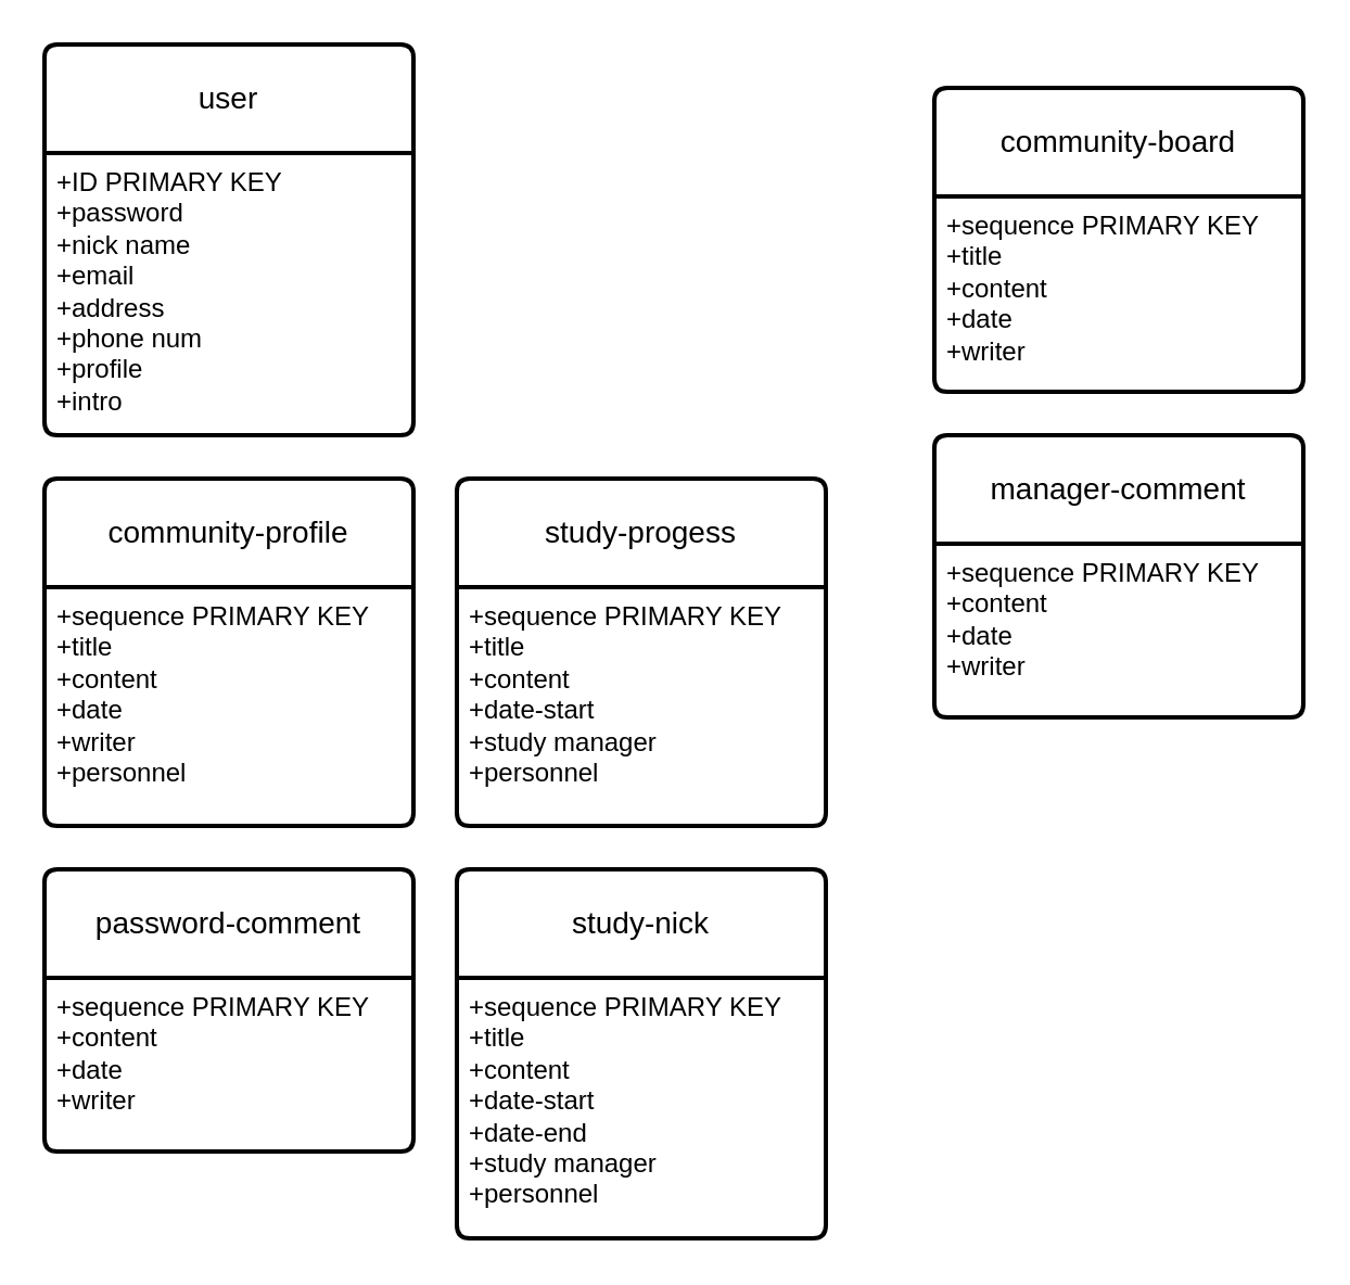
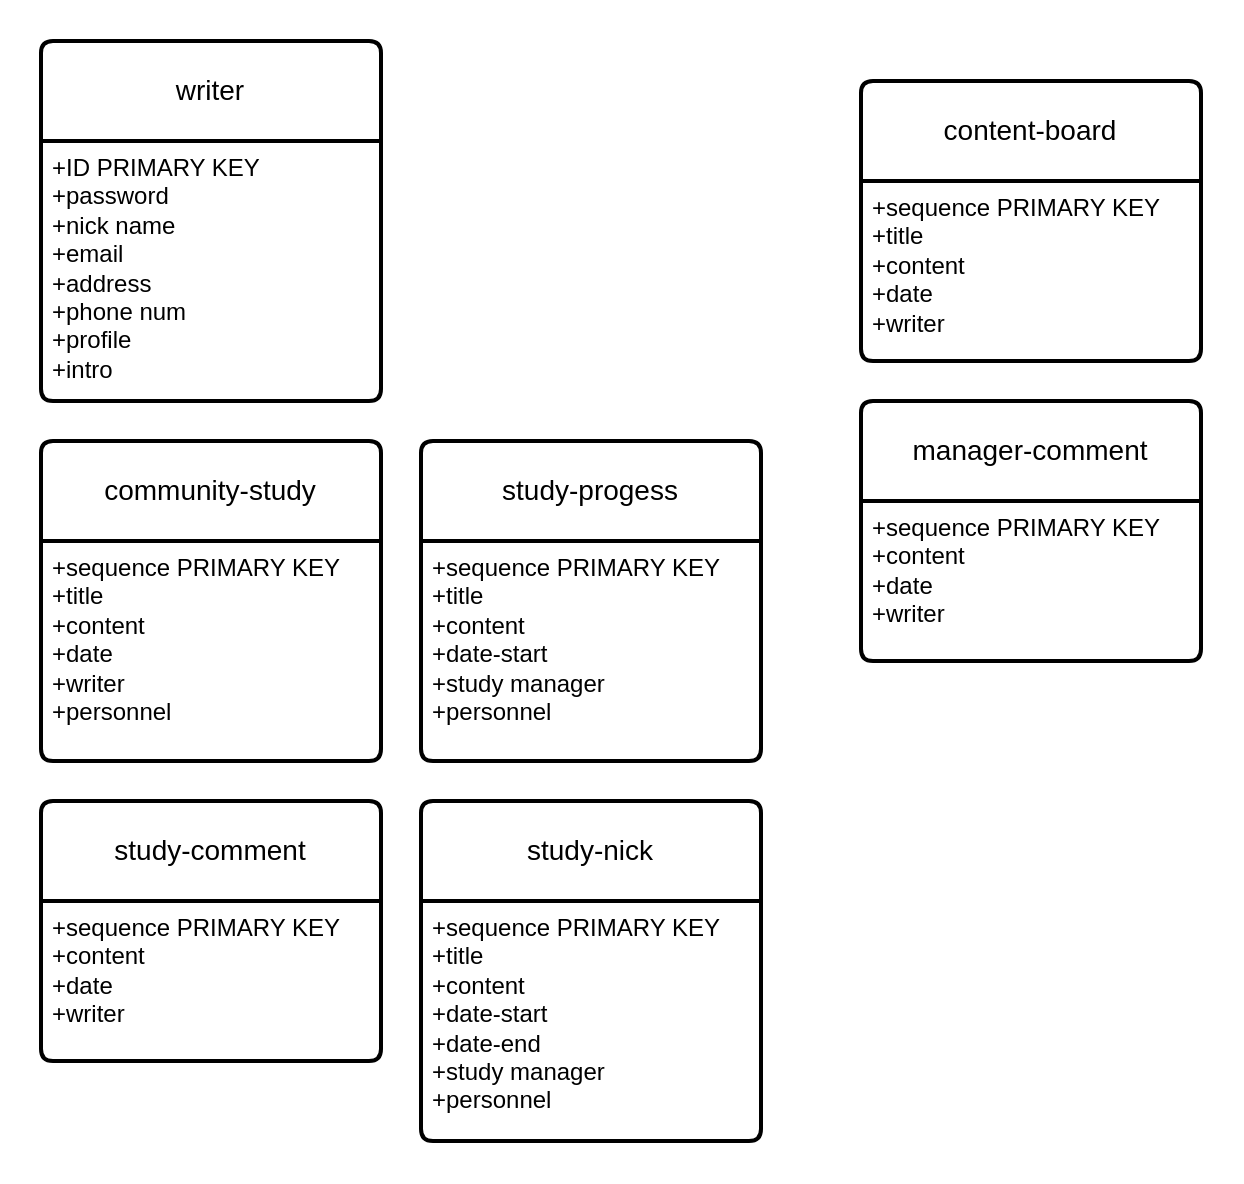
  <mxCell id="0" />
  <mxCell id="1" parent="0" />
- <mxCell id="2" value="community-profile" style="swimlane;childLayout=stackLayout;horizontal=1;startSize=50;horizontalStack=0;rounded=1;fontSize=14;fontStyle=0;strokeWidth=2;resizeParent=0;resizeLast=1;shadow=0;dashed=0;align=center;arcSize=4;whiteSpace=wrap;html=1;" vertex="1" parent="1"><mxGeometry x="20" y="220" width="170" height="160" as="geometry" /></mxCell>
+ <mxCell id="2" value="community-study" style="swimlane;childLayout=stackLayout;horizontal=1;startSize=50;horizontalStack=0;rounded=1;fontSize=14;fontStyle=0;strokeWidth=2;resizeParent=0;resizeLast=1;shadow=0;dashed=0;align=center;arcSize=4;whiteSpace=wrap;html=1;" vertex="1" parent="1"><mxGeometry x="20" y="220" width="170" height="160" as="geometry" /></mxCell>
  <mxCell id="3" value="+sequence PRIMARY KEY&lt;div&gt;+title&lt;/div&gt;&lt;div&gt;+content&lt;/div&gt;&lt;div&gt;+date&lt;/div&gt;&lt;div&gt;+writer&lt;/div&gt;&lt;div&gt;+personnel&lt;/div&gt;" style="align=left;strokeColor=none;fillColor=none;spacingLeft=4;fontSize=12;verticalAlign=top;resizable=0;rotatable=0;part=1;html=1;" vertex="1" parent="2"><mxGeometry y="50" width="170" height="110" as="geometry" /></mxCell>
- <mxCell id="4" value="community-board" style="swimlane;childLayout=stackLayout;horizontal=1;startSize=50;horizontalStack=0;rounded=1;fontSize=14;fontStyle=0;strokeWidth=2;resizeParent=0;resizeLast=1;shadow=0;dashed=0;align=center;arcSize=4;whiteSpace=wrap;html=1;" vertex="1" parent="1"><mxGeometry x="430" y="40" width="170" height="140" as="geometry" /></mxCell>
+ <mxCell id="4" value="content-board" style="swimlane;childLayout=stackLayout;horizontal=1;startSize=50;horizontalStack=0;rounded=1;fontSize=14;fontStyle=0;strokeWidth=2;resizeParent=0;resizeLast=1;shadow=0;dashed=0;align=center;arcSize=4;whiteSpace=wrap;html=1;" vertex="1" parent="1"><mxGeometry x="430" y="40" width="170" height="140" as="geometry" /></mxCell>
  <mxCell id="5" value="+sequence PRIMARY KEY&lt;div&gt;+title&lt;/div&gt;&lt;div&gt;+content&lt;/div&gt;&lt;div&gt;+date&lt;/div&gt;&lt;div&gt;+writer&lt;/div&gt;" style="align=left;strokeColor=none;fillColor=none;spacingLeft=4;fontSize=12;verticalAlign=top;resizable=0;rotatable=0;part=1;html=1;" vertex="1" parent="4"><mxGeometry y="50" width="170" height="90" as="geometry" /></mxCell>
  <mxCell id="6" value="manager-comment" style="swimlane;childLayout=stackLayout;horizontal=1;startSize=50;horizontalStack=0;rounded=1;fontSize=14;fontStyle=0;strokeWidth=2;resizeParent=0;resizeLast=1;shadow=0;dashed=0;align=center;arcSize=4;whiteSpace=wrap;html=1;" vertex="1" parent="1"><mxGeometry x="430" y="200" width="170" height="130" as="geometry" /></mxCell>
  <mxCell id="7" value="+sequence PRIMARY KEY&lt;div&gt;+content&lt;/div&gt;&lt;div&gt;+date&lt;/div&gt;&lt;div&gt;+writer&lt;/div&gt;" style="align=left;strokeColor=none;fillColor=none;spacingLeft=4;fontSize=12;verticalAlign=top;resizable=0;rotatable=0;part=1;html=1;" vertex="1" parent="6"><mxGeometry y="50" width="170" height="80" as="geometry" /></mxCell>
- <mxCell id="8" value="password-comment" style="swimlane;childLayout=stackLayout;horizontal=1;startSize=50;horizontalStack=0;rounded=1;fontSize=14;fontStyle=0;strokeWidth=2;resizeParent=0;resizeLast=1;shadow=0;dashed=0;align=center;arcSize=4;whiteSpace=wrap;html=1;" vertex="1" parent="1"><mxGeometry x="20" y="400" width="170" height="130" as="geometry" /></mxCell>
+ <mxCell id="8" value="study-comment" style="swimlane;childLayout=stackLayout;horizontal=1;startSize=50;horizontalStack=0;rounded=1;fontSize=14;fontStyle=0;strokeWidth=2;resizeParent=0;resizeLast=1;shadow=0;dashed=0;align=center;arcSize=4;whiteSpace=wrap;html=1;" vertex="1" parent="1"><mxGeometry x="20" y="400" width="170" height="130" as="geometry" /></mxCell>
  <mxCell id="9" value="+sequence PRIMARY KEY&lt;div&gt;+content&lt;/div&gt;&lt;div&gt;+date&lt;/div&gt;&lt;div&gt;+writer&lt;/div&gt;" style="align=left;strokeColor=none;fillColor=none;spacingLeft=4;fontSize=12;verticalAlign=top;resizable=0;rotatable=0;part=1;html=1;" vertex="1" parent="8"><mxGeometry y="50" width="170" height="80" as="geometry" /></mxCell>
  <mxCell id="10" value="study-progess" style="swimlane;childLayout=stackLayout;horizontal=1;startSize=50;horizontalStack=0;rounded=1;fontSize=14;fontStyle=0;strokeWidth=2;resizeParent=0;resizeLast=1;shadow=0;dashed=0;align=center;arcSize=4;whiteSpace=wrap;html=1;" vertex="1" parent="1"><mxGeometry x="210" y="220" width="170" height="160" as="geometry" /></mxCell>
  <mxCell id="11" value="+sequence PRIMARY KEY&lt;div&gt;+title&lt;/div&gt;&lt;div&gt;+content&lt;/div&gt;&lt;div&gt;+date-start&lt;/div&gt;&lt;div&gt;+study manager&lt;/div&gt;&lt;div&gt;+personnel&lt;/div&gt;" style="align=left;strokeColor=none;fillColor=none;spacingLeft=4;fontSize=12;verticalAlign=top;resizable=0;rotatable=0;part=1;html=1;" vertex="1" parent="10"><mxGeometry y="50" width="170" height="110" as="geometry" /></mxCell>
  <mxCell id="12" value="study-nick" style="swimlane;childLayout=stackLayout;horizontal=1;startSize=50;horizontalStack=0;rounded=1;fontSize=14;fontStyle=0;strokeWidth=2;resizeParent=0;resizeLast=1;shadow=0;dashed=0;align=center;arcSize=4;whiteSpace=wrap;html=1;" vertex="1" parent="1"><mxGeometry x="210" y="400" width="170" height="170" as="geometry" /></mxCell>
  <mxCell id="13" value="+sequence PRIMARY KEY&lt;div&gt;+title&lt;/div&gt;&lt;div&gt;+content&lt;/div&gt;&lt;div&gt;+date-start&lt;/div&gt;&lt;div&gt;+date-end&lt;/div&gt;&lt;div&gt;+study manager&lt;/div&gt;&lt;div&gt;+personnel&lt;/div&gt;" style="align=left;strokeColor=none;fillColor=none;spacingLeft=4;fontSize=12;verticalAlign=top;resizable=0;rotatable=0;part=1;html=1;" vertex="1" parent="12"><mxGeometry y="50" width="170" height="120" as="geometry" /></mxCell>
- <mxCell id="14" value="user" style="swimlane;childLayout=stackLayout;horizontal=1;startSize=50;horizontalStack=0;rounded=1;fontSize=14;fontStyle=0;strokeWidth=2;resizeParent=0;resizeLast=1;shadow=0;dashed=0;align=center;arcSize=4;whiteSpace=wrap;html=1;" vertex="1" parent="1"><mxGeometry x="20" y="20" width="170" height="180" as="geometry" /></mxCell>
+ <mxCell id="14" value="writer" style="swimlane;childLayout=stackLayout;horizontal=1;startSize=50;horizontalStack=0;rounded=1;fontSize=14;fontStyle=0;strokeWidth=2;resizeParent=0;resizeLast=1;shadow=0;dashed=0;align=center;arcSize=4;whiteSpace=wrap;html=1;" vertex="1" parent="1"><mxGeometry x="20" y="20" width="170" height="180" as="geometry" /></mxCell>
  <mxCell id="15" value="+ID PRIMARY KEY&lt;div&gt;+password&lt;/div&gt;&lt;div&gt;+nick name&lt;/div&gt;&lt;div&gt;+email&lt;/div&gt;&lt;div&gt;+address&lt;/div&gt;&lt;div&gt;+phone num&lt;/div&gt;&lt;div&gt;+profile&lt;/div&gt;&lt;div&gt;+intro&lt;/div&gt;" style="align=left;strokeColor=none;fillColor=none;spacingLeft=4;fontSize=12;verticalAlign=top;resizable=0;rotatable=0;part=1;html=1;" vertex="1" parent="14"><mxGeometry y="50" width="170" height="130" as="geometry" /></mxCell>
